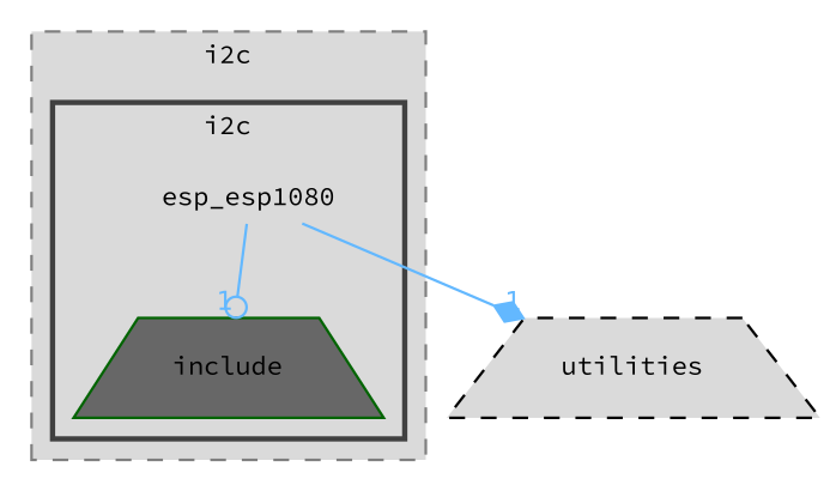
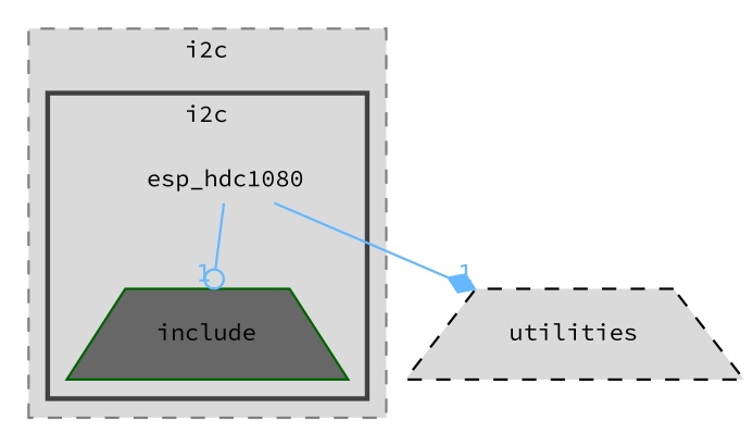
  digraph {
    compound=true
    fontname="Source Code Pro"
    node [color=black fontname="Source Code Pro" fontsize=10 shape=trapezium]
    edge [color=steelblue1 fontcolor=steelblue1 fontname="Source Code Pro" fontsize=10 headlabel=1 labeldistance=1.5 labelfontname=Helvetica labelfontsize=10]
-   n1 [height=0.2 label=esp_esp1080 shape=plaintext width=0.4]
+   n1 [height=0.2 label=esp_hdc1080 shape=plaintext width=0.4]
    n2 [color=darkgreen fillcolor="#676767" height=0.2 label=include style=filled width=0.4]
    n3 [fillcolor="#dadada" height=0.2 label=utilities style="filled,dashed" width=0.4]
    subgraph cluster_1 {
      bgcolor="#dadada"
      fontsize=10
      label=i2c
      pencolor=grey50
      style="filled,dashed"
      subgraph cluster_2 {
        bgcolor="#dadada"
        fontsize=10
        label=i2c
        pencolor=grey25
        style="filled,bold"
        n1
        n2
      }
    }
    n1 -> n2 [arrowhead=odot]
    n1 -> n3 [arrowhead=diamond]
  }
